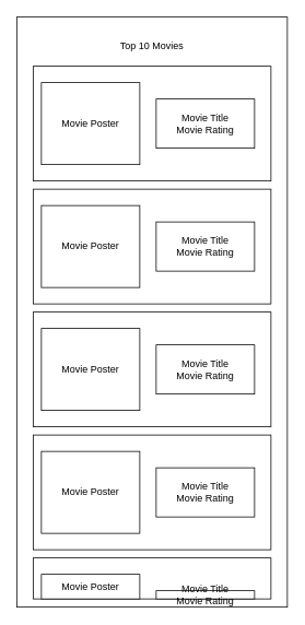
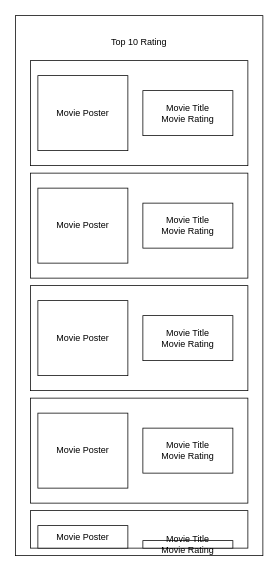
  <mxCell id="0" />
  <mxCell id="1" parent="0" />
  <mxCell id="2" value="" style="rounded=0;whiteSpace=wrap;html=1;" vertex="1" parent="1"><mxGeometry x="20" y="20" width="330" height="720" as="geometry" /></mxCell>
  <mxCell id="3" value="" style="rounded=0;whiteSpace=wrap;html=1;" vertex="1" parent="1"><mxGeometry x="40" y="80" width="290" height="140" as="geometry" /></mxCell>
  <mxCell id="4" value="Movie Poster" style="rounded=0;whiteSpace=wrap;html=1;" vertex="1" parent="1"><mxGeometry x="50" y="100" width="120" height="100" as="geometry" /></mxCell>
  <mxCell id="5" value="Movie Title&lt;div&gt;Movie Rating&lt;/div&gt;" style="rounded=0;whiteSpace=wrap;html=1;" vertex="1" parent="1"><mxGeometry x="190" y="120" width="120" height="60" as="geometry" /></mxCell>
  <mxCell id="6" value="" style="rounded=0;whiteSpace=wrap;html=1;" vertex="1" parent="1"><mxGeometry x="40" y="230" width="290" height="140" as="geometry" /></mxCell>
  <mxCell id="7" value="Movie Poster" style="rounded=0;whiteSpace=wrap;html=1;" vertex="1" parent="1"><mxGeometry x="50" y="250" width="120" height="100" as="geometry" /></mxCell>
  <mxCell id="8" value="Movie Title&lt;div&gt;Movie Rating&lt;/div&gt;" style="rounded=0;whiteSpace=wrap;html=1;" vertex="1" parent="1"><mxGeometry x="190" y="270" width="120" height="60" as="geometry" /></mxCell>
  <mxCell id="9" value="" style="rounded=0;whiteSpace=wrap;html=1;" vertex="1" parent="1"><mxGeometry x="40" y="380" width="290" height="140" as="geometry" /></mxCell>
  <mxCell id="10" value="Movie Poster" style="rounded=0;whiteSpace=wrap;html=1;" vertex="1" parent="1"><mxGeometry x="50" y="400" width="120" height="100" as="geometry" /></mxCell>
  <mxCell id="11" value="Movie Title&lt;div&gt;Movie Rating&lt;/div&gt;" style="rounded=0;whiteSpace=wrap;html=1;" vertex="1" parent="1"><mxGeometry x="190" y="420" width="120" height="60" as="geometry" /></mxCell>
  <mxCell id="12" value="" style="rounded=0;whiteSpace=wrap;html=1;" vertex="1" parent="1"><mxGeometry x="40" y="530" width="290" height="140" as="geometry" /></mxCell>
  <mxCell id="13" value="Movie Poster" style="rounded=0;whiteSpace=wrap;html=1;" vertex="1" parent="1"><mxGeometry x="50" y="550" width="120" height="100" as="geometry" /></mxCell>
  <mxCell id="14" value="Movie Title&lt;div&gt;Movie Rating&lt;/div&gt;" style="rounded=0;whiteSpace=wrap;html=1;" vertex="1" parent="1"><mxGeometry x="190" y="570" width="120" height="60" as="geometry" /></mxCell>
  <mxCell id="15" value="" style="rounded=0;whiteSpace=wrap;html=1;" vertex="1" parent="1"><mxGeometry x="40" y="680" width="290" height="50" as="geometry" /></mxCell>
  <mxCell id="16" value="Movie Poster" style="rounded=0;whiteSpace=wrap;html=1;" vertex="1" parent="1"><mxGeometry x="50" y="700" width="120" height="30" as="geometry" /></mxCell>
  <mxCell id="17" value="Movie Title&lt;div&gt;Movie Rating&lt;/div&gt;" style="rounded=0;whiteSpace=wrap;html=1;" vertex="1" parent="1"><mxGeometry x="190" y="720" width="120" height="10" as="geometry" /></mxCell>
- <mxCell id="18" value="Top 10 Movies" style="text;html=1;align=center;verticalAlign=middle;whiteSpace=wrap;rounded=0;" vertex="1" parent="1"><mxGeometry x="110" y="40" width="150" height="30" as="geometry" /></mxCell>
+ <mxCell id="18" value="Top 10 Rating" style="text;html=1;align=center;verticalAlign=middle;whiteSpace=wrap;rounded=0;" vertex="1" parent="1"><mxGeometry x="110" y="40" width="150" height="30" as="geometry" /></mxCell>
